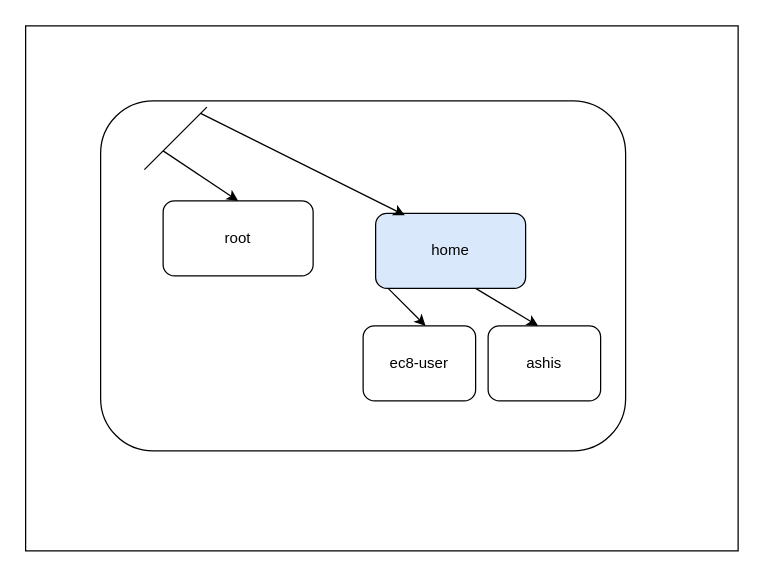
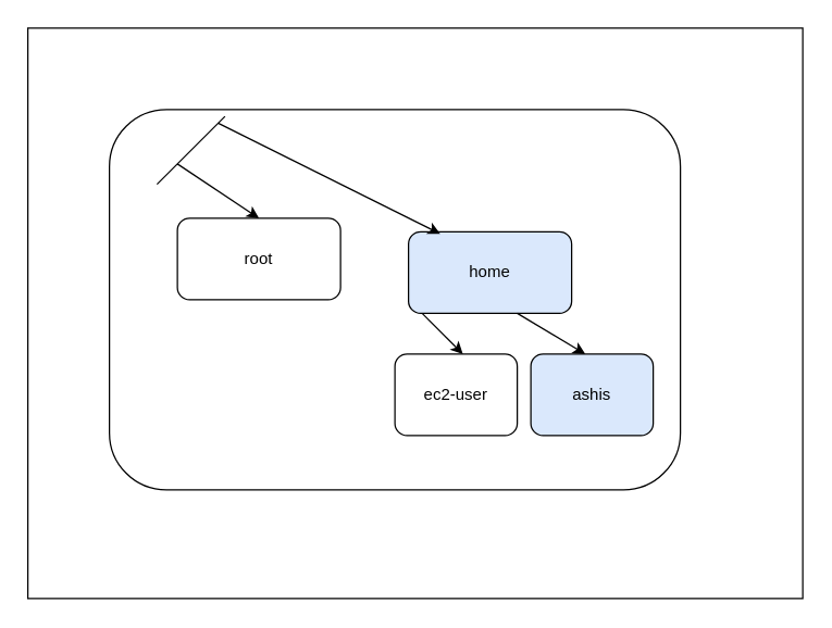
  <mxCell id="0" />
  <mxCell id="1" parent="0" />
  <mxCell id="2" value="" style="rounded=0;whiteSpace=wrap;html=1;" vertex="1" parent="1"><mxGeometry x="20" y="20" width="570" height="420" as="geometry" /></mxCell>
  <mxCell id="3" value="" style="rounded=1;whiteSpace=wrap;html=1;" vertex="1" parent="1"><mxGeometry x="80" y="80" width="420" height="280" as="geometry" /></mxCell>
  <mxCell id="4" value="" style="endArrow=none;html=1;rounded=0;" edge="1" parent="1"><mxGeometry width="50" height="50" relative="1" as="geometry"><mxPoint x="115" y="135" as="sourcePoint" /><mxPoint x="165" y="85" as="targetPoint" /></mxGeometry></mxCell>
  <mxCell id="5" value="root" style="rounded=1;whiteSpace=wrap;html=1;" vertex="1" parent="1"><mxGeometry x="130" y="160" width="120" height="60" as="geometry" /></mxCell>
  <mxCell id="6" value="" style="endArrow=classic;html=1;rounded=0;entryX=0.5;entryY=0;entryDx=0;entryDy=0;" edge="1" parent="1" target="5"><mxGeometry width="50" height="50" relative="1" as="geometry"><mxPoint x="130" y="120" as="sourcePoint" /><mxPoint x="190" y="110" as="targetPoint" /></mxGeometry></mxCell>
  <mxCell id="7" value="home" style="rounded=1;whiteSpace=wrap;html=1;fillColor=#dae8fc;" vertex="1" parent="1"><mxGeometry x="300" y="170" width="120" height="60" as="geometry" /></mxCell>
  <mxCell id="8" value="" style="endArrow=classic;html=1;rounded=0;entryX=0.194;entryY=0.024;entryDx=0;entryDy=0;entryPerimeter=0;" edge="1" parent="1" target="7"><mxGeometry width="50" height="50" relative="1" as="geometry"><mxPoint x="160" y="90" as="sourcePoint" /><mxPoint x="240" y="140" as="targetPoint" /></mxGeometry></mxCell>
- <mxCell id="9" value="ec8-user" style="rounded=1;whiteSpace=wrap;html=1;" vertex="1" parent="1"><mxGeometry x="290" y="260" width="90" height="60" as="geometry" /></mxCell>
- <mxCell id="10" value="ashis" style="rounded=1;whiteSpace=wrap;html=1;" vertex="1" parent="1"><mxGeometry x="390" y="260" width="90" height="60" as="geometry" /></mxCell>
+ <mxCell id="9" value="ec2-user" style="rounded=1;whiteSpace=wrap;html=1;" vertex="1" parent="1"><mxGeometry x="290" y="260" width="90" height="60" as="geometry" /></mxCell>
+ <mxCell id="10" value="ashis" style="rounded=1;whiteSpace=wrap;html=1;fillColor=#dae8fc;" vertex="1" parent="1"><mxGeometry x="390" y="260" width="90" height="60" as="geometry" /></mxCell>
  <mxCell id="11" value="" style="endArrow=classic;html=1;rounded=0;" edge="1" parent="1"><mxGeometry width="50" height="50" relative="1" as="geometry"><mxPoint x="310" y="230" as="sourcePoint" /><mxPoint x="340" y="260" as="targetPoint" /></mxGeometry></mxCell>
  <mxCell id="12" value="" style="endArrow=classic;html=1;rounded=0;" edge="1" parent="1"><mxGeometry width="50" height="50" relative="1" as="geometry"><mxPoint x="380" y="230" as="sourcePoint" /><mxPoint x="430" y="260" as="targetPoint" /></mxGeometry></mxCell>
